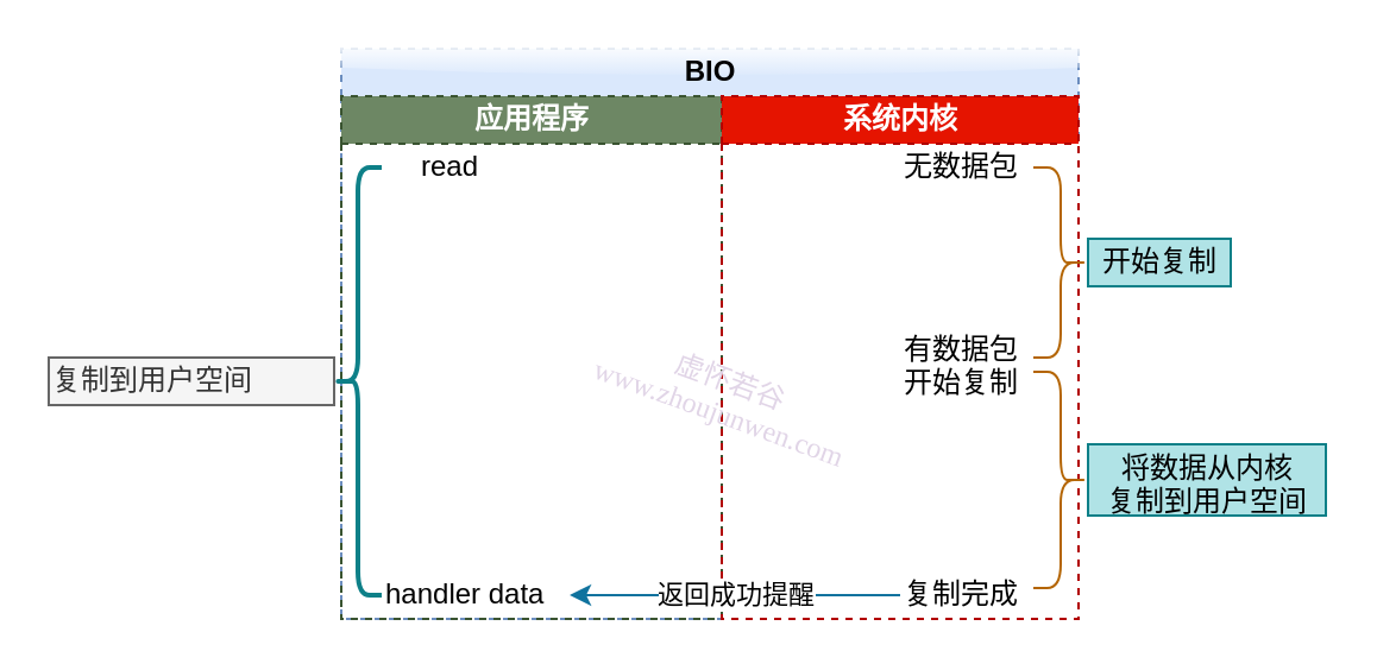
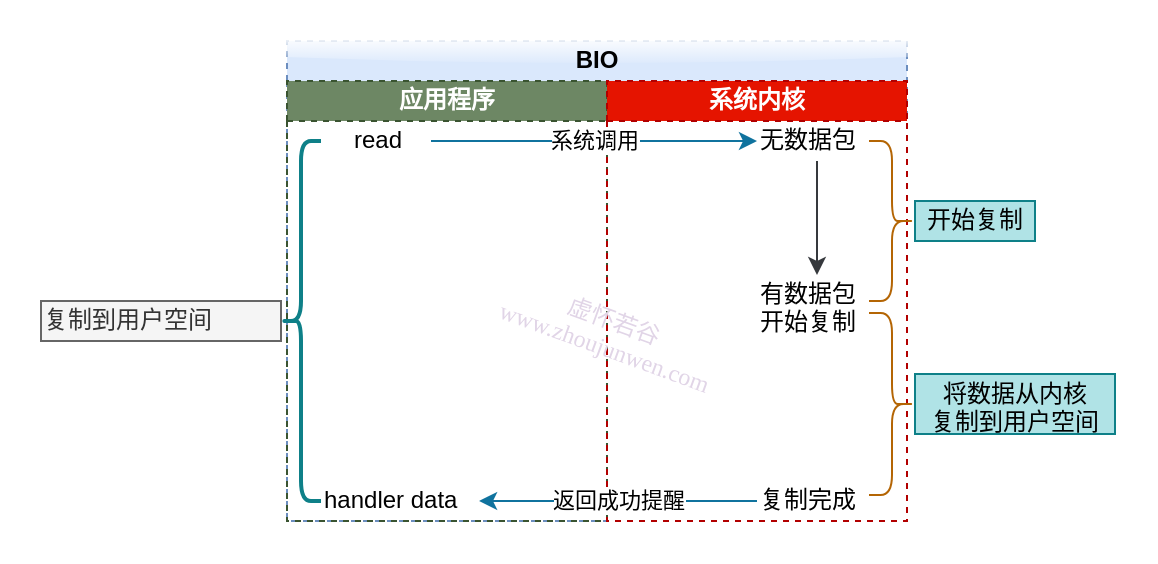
  <mxCell id="0" />
  <mxCell id="1" parent="0" />
  <mxCell id="2" value="BIO" style="swimlane;html=1;childLayout=stackLayout;resizeParent=1;resizeParentMax=0;startSize=20;fillColor=#dae8fc;strokeColor=#6c8ebf;rounded=0;swimlaneLine=0;glass=1;dashed=1;" vertex="1" parent="1"><mxGeometry x="143" y="20" width="310" height="240" as="geometry"><mxRectangle x="186" y="220" width="50" height="20" as="alternateBounds" /></mxGeometry></mxCell>
  <mxCell id="3" value="应用程序" style="swimlane;html=1;startSize=20;fillColor=#6d8764;strokeColor=#3A5431;dashed=1;fontColor=#ffffff;" vertex="1" parent="2"><mxGeometry y="20" width="160" height="220" as="geometry"><mxRectangle y="20" width="20" height="230" as="alternateBounds" /></mxGeometry></mxCell>
  <mxCell id="4" value="系统内核" style="swimlane;html=1;startSize=20;fillColor=#e51400;strokeColor=#B20000;dashed=1;fontColor=#ffffff;" vertex="1" parent="2"><mxGeometry x="160" y="20" width="150" height="220" as="geometry"><mxRectangle x="150" y="20" width="20" height="230" as="alternateBounds" /></mxGeometry></mxCell>
  <mxCell id="5" value="虚怀若谷&lt;br&gt;www.zhoujunwen.com" style="text;html=1;resizable=0;points=[];autosize=1;align=center;verticalAlign=top;spacingTop=-4;fontColor=#E1D5E7;labelBackgroundColor=none;labelBorderColor=none;rounded=0;glass=1;shadow=0;comic=0;fontFamily=Comic Sans MS;rotation=20;" vertex="1" parent="4"><mxGeometry x="-63" y="110" width="130" height="30" as="geometry" /></mxCell>
  <mxCell id="6" value="" style="shape=curlyBracket;whiteSpace=wrap;html=1;rounded=1;strokeWidth=2;fillColor=#b0e3e6;strokeColor=#0e8088;" vertex="1" parent="1"><mxGeometry x="140" y="70" width="20" height="180" as="geometry" /></mxCell>
+ <mxCell id="7" value="系统调用" style="edgeStyle=orthogonalEdgeStyle;rounded=0;orthogonalLoop=1;jettySize=auto;html=1;fillColor=#b1ddf0;strokeColor=#10739e;" edge="1" parent="1" source="8" target="10"><mxGeometry relative="1" as="geometry" /></mxCell>
  <mxCell id="8" value="read" style="text;html=1;resizable=0;points=[];autosize=1;align=left;verticalAlign=top;spacingTop=-4;" vertex="1" parent="1"><mxGeometry x="175" y="60" width="40" height="20" as="geometry" /></mxCell>
+ <mxCell id="9" style="edgeStyle=orthogonalEdgeStyle;rounded=0;orthogonalLoop=1;jettySize=auto;html=1;fillColor=#ffcc99;strokeColor=#36393d;" edge="1" parent="1" source="10" target="11"><mxGeometry relative="1" as="geometry" /></mxCell>
  <mxCell id="10" value="无数据包" style="text;html=1;resizable=0;points=[];autosize=1;align=left;verticalAlign=top;spacingTop=-4;" vertex="1" parent="1"><mxGeometry x="378" y="60" width="60" height="20" as="geometry" /></mxCell>
  <mxCell id="11" value="有数据包&lt;br&gt;开始复制" style="text;html=1;resizable=0;points=[];autosize=1;align=left;verticalAlign=top;spacingTop=-4;" vertex="1" parent="1"><mxGeometry x="378" y="137" width="60" height="30" as="geometry" /></mxCell>
  <mxCell id="12" value="" style="shape=curlyBracket;whiteSpace=wrap;html=1;rounded=1;rotation=180;fillColor=#fad7ac;strokeColor=#b46504;" vertex="1" parent="1"><mxGeometry x="434" y="70" width="23" height="80" as="geometry" /></mxCell>
  <mxCell id="13" value="开始复制" style="text;html=1;resizable=0;points=[];autosize=1;align=center;verticalAlign=top;spacingTop=-4;fillColor=#b0e3e6;strokeColor=#0e8088;" vertex="1" parent="1"><mxGeometry x="457" y="100" width="60" height="20" as="geometry" /></mxCell>
  <mxCell id="14" value="返回成功提醒" style="edgeStyle=orthogonalEdgeStyle;rounded=0;orthogonalLoop=1;jettySize=auto;html=1;entryX=0.988;entryY=0.5;entryDx=0;entryDy=0;entryPerimeter=0;fillColor=#b1ddf0;strokeColor=#10739e;" edge="1" parent="1" source="15" target="17"><mxGeometry relative="1" as="geometry" /></mxCell>
  <mxCell id="15" value="复制完成" style="text;html=1;resizable=0;points=[];autosize=1;align=left;verticalAlign=top;spacingTop=-4;" vertex="1" parent="1"><mxGeometry x="378" y="240" width="60" height="20" as="geometry" /></mxCell>
  <mxCell id="16" value="" style="shape=curlyBracket;whiteSpace=wrap;html=1;rounded=1;rotation=180;fillColor=#fad7ac;strokeColor=#b46504;" vertex="1" parent="1"><mxGeometry x="434" y="156" width="23" height="91" as="geometry" /></mxCell>
  <mxCell id="17" value="handler data" style="text;html=1;resizable=0;points=[];autosize=1;align=left;verticalAlign=top;spacingTop=-4;" vertex="1" parent="1"><mxGeometry x="160" y="240" width="80" height="20" as="geometry" /></mxCell>
  <mxCell id="18" value="将数据从内核&lt;br&gt;复制到用户空间" style="text;html=1;resizable=0;points=[];autosize=1;align=center;verticalAlign=top;spacingTop=-4;fillColor=#b0e3e6;strokeColor=#0e8088;" vertex="1" parent="1"><mxGeometry x="457" y="186.5" width="100" height="30" as="geometry" /></mxCell>
  <mxCell id="19" value="复制到用户空间" style="text;html=1;resizable=0;points=[];autosize=1;align=left;verticalAlign=top;spacingTop=-4;fillColor=#f5f5f5;strokeColor=#666666;fontColor=#333333;" vertex="1" parent="1"><mxGeometry x="20" y="150" width="120" height="20" as="geometry" /></mxCell>
